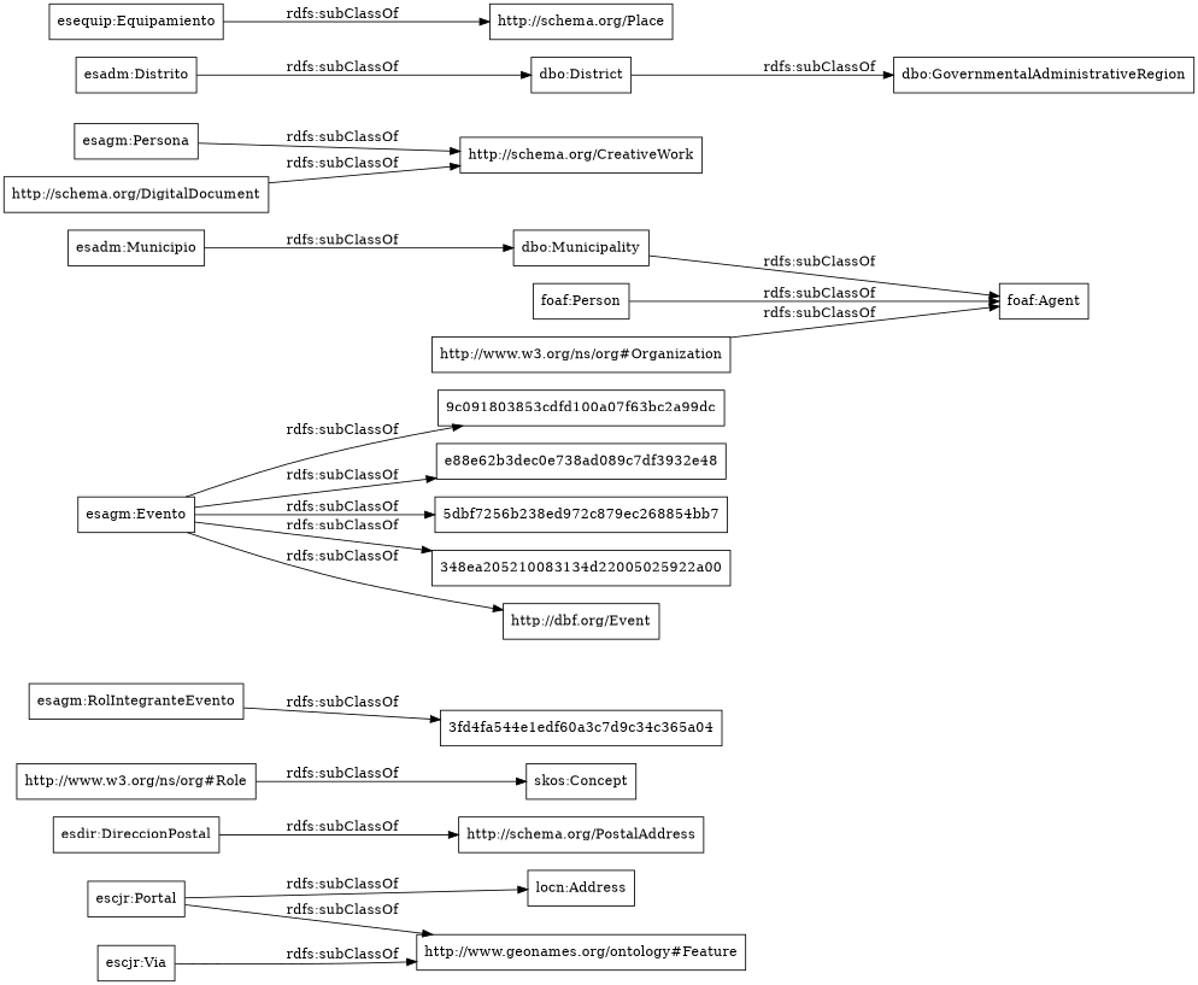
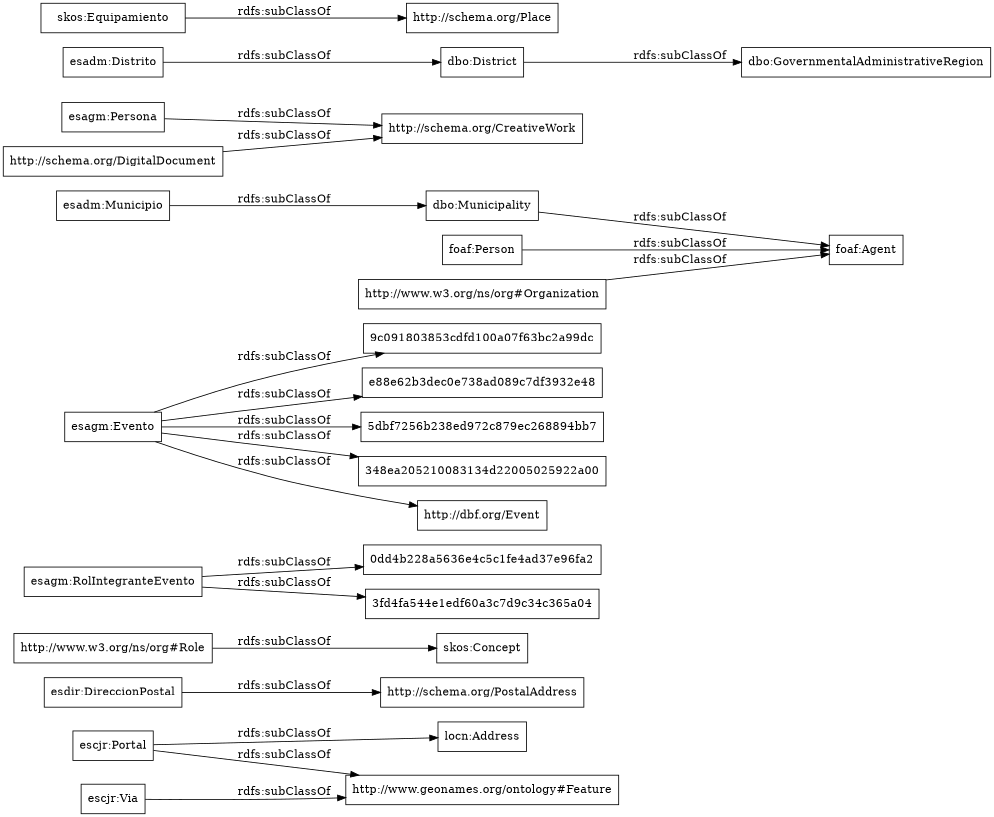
  digraph {
    rankdir=LR
    node [color=black shape=rectangle]
    "escjr:Portal"
    "http://www.geonames.org/ontology#Feature"
    "locn:Address"
    "esdir:DireccionPostal"
    "http://schema.org/PostalAddress"
    "http://www.w3.org/ns/org#Role"
    "skos:Concept"
    "esagm:RolIntegranteEvento"
+   "0dd4b228a5636e4c5c1fe4ad37e96fa2"
    "3fd4fa544e1edf60a3c7d9c34c365a04"
    "escjr:Via"
    "esagm:Evento"
    "9c091803853cdfd100a07f63bc2a99dc"
    e88e62b3dec0e738ad089c7df3932e48
-   "5dbf7256b238ed972c879ec268894bb7" [label="5dbf7256b238ed972c879ec268854bb7"]
+   "5dbf7256b238ed972c879ec268894bb7"
    "348ea205210083134d22005025922a00"
    n17 [label="http://dbf.org/Event"]
    "esadm:Municipio"
    "dbo:Municipality"
    "foaf:Agent"
    "foaf:Person"
    "http://www.w3.org/ns/org#Organization"
    "esagm:Persona"
    "http://schema.org/CreativeWork"
    "http://schema.org/DigitalDocument"
    "dbo:District"
    "dbo:GovernmentalAdministrativeRegion"
-   "esequip:Equipamiento"
+   "esequip:Equipamiento" [label="skos:Equipamiento"]
    "http://schema.org/Place"
    "esadm:Distrito"
    "escjr:Portal" -> "http://www.geonames.org/ontology#Feature" [label="rdfs:subClassOf"]
    "escjr:Portal" -> "locn:Address" [label="rdfs:subClassOf"]
    "esdir:DireccionPostal" -> "http://schema.org/PostalAddress" [label="rdfs:subClassOf"]
    "http://www.w3.org/ns/org#Role" -> "skos:Concept" [label="rdfs:subClassOf"]
+   "esagm:RolIntegranteEvento" -> "0dd4b228a5636e4c5c1fe4ad37e96fa2" [label="rdfs:subClassOf"]
    "esagm:RolIntegranteEvento" -> "3fd4fa544e1edf60a3c7d9c34c365a04" [label="rdfs:subClassOf"]
    "escjr:Via" -> "http://www.geonames.org/ontology#Feature" [label="rdfs:subClassOf"]
    "esagm:Evento" -> "9c091803853cdfd100a07f63bc2a99dc" [label="rdfs:subClassOf"]
    "esagm:Evento" -> e88e62b3dec0e738ad089c7df3932e48 [label="rdfs:subClassOf"]
    "esagm:Evento" -> "5dbf7256b238ed972c879ec268894bb7" [label="rdfs:subClassOf"]
    "esagm:Evento" -> "348ea205210083134d22005025922a00" [label="rdfs:subClassOf"]
    "esagm:Evento" -> n17 [label="rdfs:subClassOf"]
    "esadm:Municipio" -> "dbo:Municipality" [label="rdfs:subClassOf"]
    "dbo:Municipality" -> "foaf:Agent" [label="rdfs:subClassOf"]
    "foaf:Person" -> "foaf:Agent" [label="rdfs:subClassOf"]
    "http://www.w3.org/ns/org#Organization" -> "foaf:Agent" [label="rdfs:subClassOf"]
    "esagm:Persona" -> "http://schema.org/CreativeWork" [label="rdfs:subClassOf"]
    "http://schema.org/DigitalDocument" -> "http://schema.org/CreativeWork" [label="rdfs:subClassOf"]
    "dbo:District" -> "dbo:GovernmentalAdministrativeRegion" [label="rdfs:subClassOf"]
    "esequip:Equipamiento" -> "http://schema.org/Place" [label="rdfs:subClassOf"]
    "esadm:Distrito" -> "dbo:District" [label="rdfs:subClassOf"]
  }
